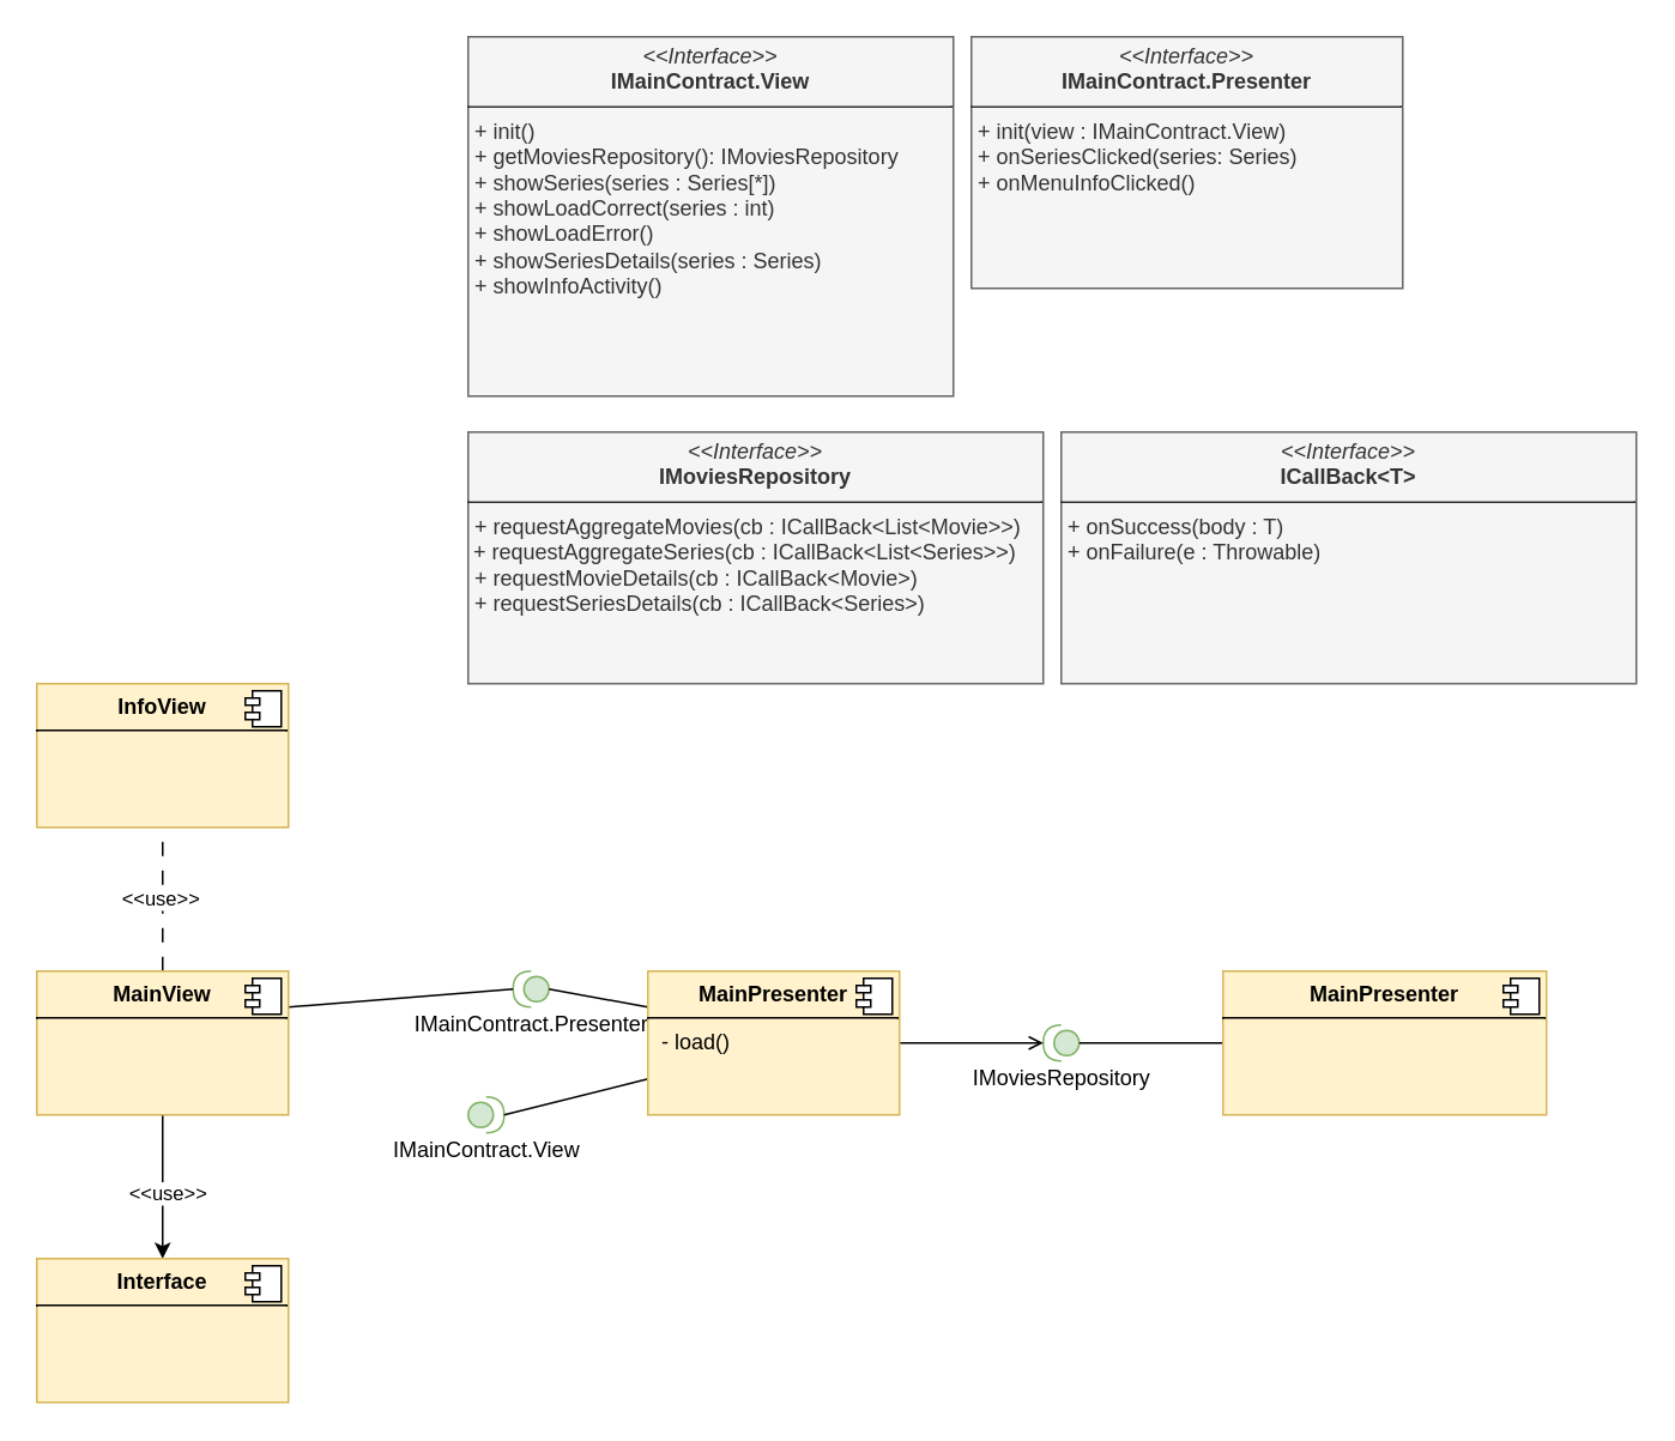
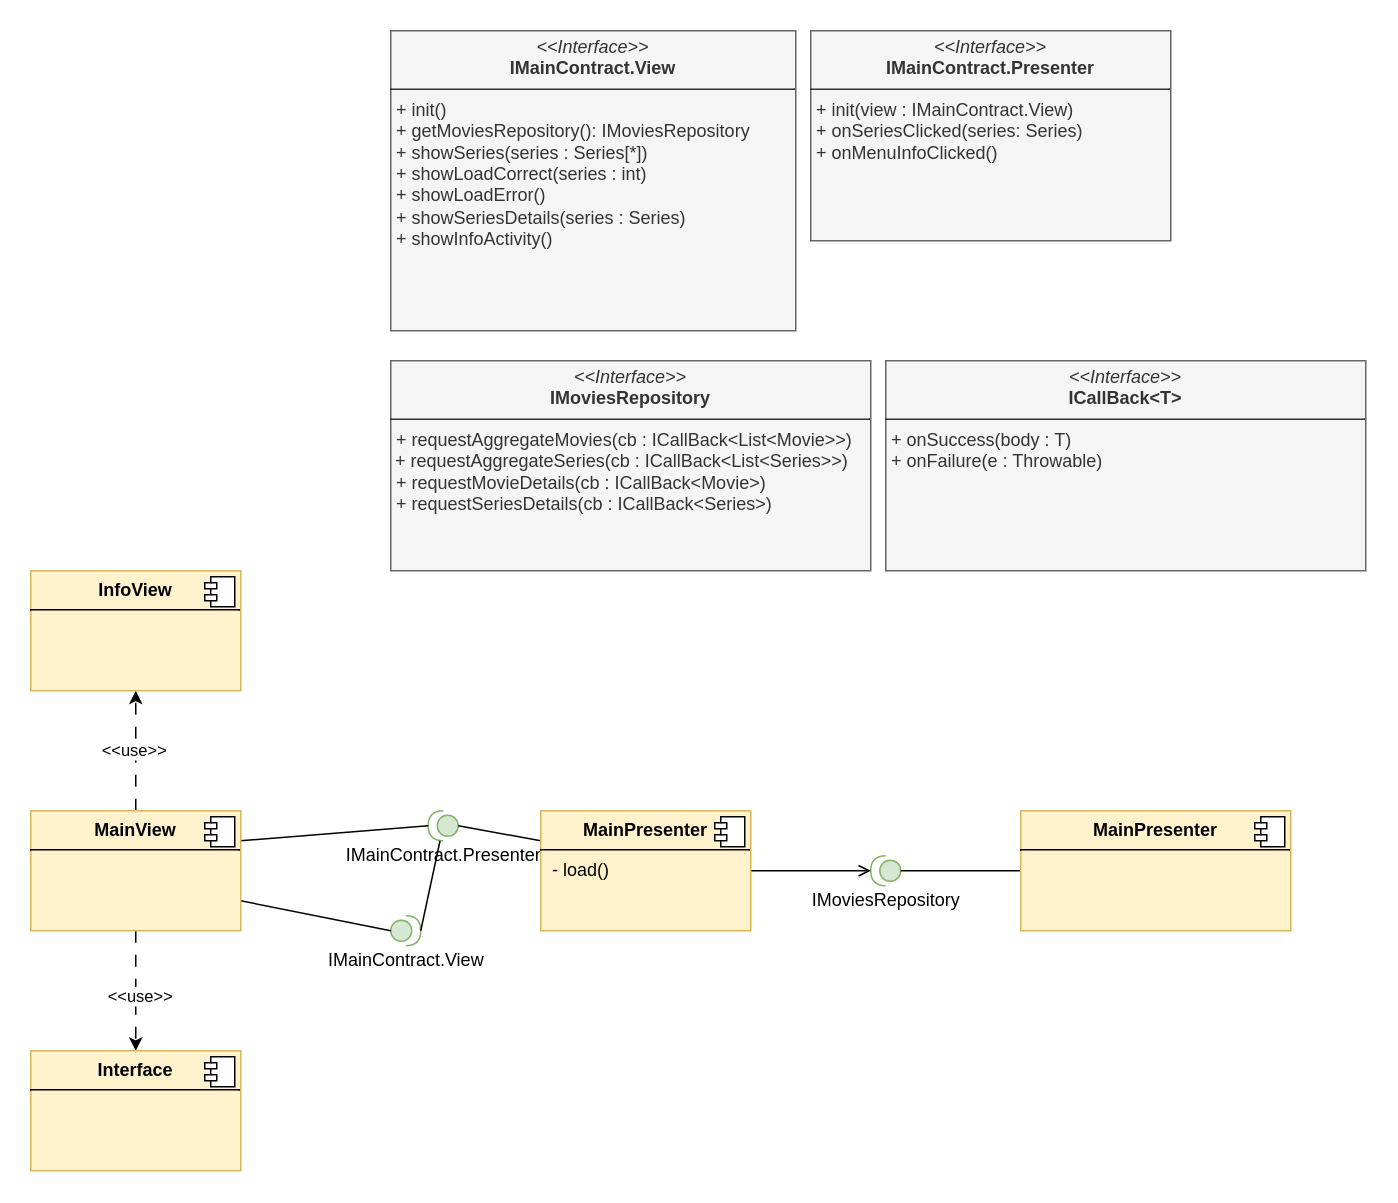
  <mxCell id="0" />
  <mxCell id="1" parent="0" />
  <mxCell id="2" value="&lt;p style=&quot;margin:0px;margin-top:4px;text-align:center;&quot;&gt;&lt;i&gt;&amp;lt;&amp;lt;Interface&amp;gt;&amp;gt;&lt;/i&gt;&lt;br&gt;&lt;b&gt;IMainContract.View&lt;/b&gt;&lt;/p&gt;&lt;hr size=&quot;1&quot; style=&quot;border-style:solid;&quot;&gt;&lt;p style=&quot;margin:0px;margin-left:4px;&quot;&gt;+ init()&lt;br&gt;+ getMoviesRepository(): IMoviesRepository&lt;/p&gt;&lt;p style=&quot;margin:0px;margin-left:4px;&quot;&gt;+ showSeries(series : Series[*])&lt;/p&gt;&lt;p style=&quot;margin:0px;margin-left:4px;&quot;&gt;+ showLoadCorrect(series : int)&lt;/p&gt;&lt;p style=&quot;margin:0px;margin-left:4px;&quot;&gt;+ showLoadError()&lt;/p&gt;&lt;p style=&quot;margin:0px;margin-left:4px;&quot;&gt;+ showSeriesDetails(series : Series)&lt;/p&gt;&lt;p style=&quot;margin:0px;margin-left:4px;&quot;&gt;+ showInfoActivity()&lt;/p&gt;" style="verticalAlign=top;align=left;overflow=fill;html=1;whiteSpace=wrap;fillColor=#f5f5f5;fontColor=#333333;strokeColor=#666666;" parent="1" vertex="1"><mxGeometry x="260" y="20" width="270" height="200" as="geometry" /></mxCell>
  <mxCell id="3" value="IMainContract.View" style="shape=providedRequiredInterface;html=1;verticalLabelPosition=bottom;sketch=0;fillColor=#d5e8d4;strokeColor=#82b366;" parent="1" vertex="1"><mxGeometry x="260" y="610" width="20" height="20" as="geometry" /></mxCell>
  <mxCell id="4" value="IMainContract.Presenter" style="shape=providedRequiredInterface;html=1;verticalLabelPosition=bottom;sketch=0;flipH=1;fillColor=#d5e8d4;strokeColor=#82b366;" parent="1" vertex="1"><mxGeometry x="285" y="540" width="20" height="20" as="geometry" /></mxCell>
  <mxCell id="5" value="" style="endArrow=none;html=1;rounded=0;entryX=1;entryY=0.5;entryDx=0;entryDy=0;entryPerimeter=0;exitX=1;exitY=0.25;exitDx=0;exitDy=0;" parent="1" source="16" target="4" edge="1"><mxGeometry width="50" height="50" relative="1" as="geometry"><mxPoint x="320" y="820" as="sourcePoint" /><mxPoint x="370" y="770" as="targetPoint" /></mxGeometry></mxCell>
+ <mxCell id="6" value="" style="endArrow=none;html=1;rounded=0;entryX=0;entryY=0.5;entryDx=0;entryDy=0;entryPerimeter=0;exitX=1;exitY=0.75;exitDx=0;exitDy=0;" parent="1" source="16" target="3" edge="1"><mxGeometry width="50" height="50" relative="1" as="geometry"><mxPoint x="160" y="608" as="sourcePoint" /><mxPoint x="280" y="650" as="targetPoint" /></mxGeometry></mxCell>
  <mxCell id="7" value="" style="endArrow=none;html=1;rounded=0;entryX=0;entryY=0.25;entryDx=0;entryDy=0;exitX=0;exitY=0.5;exitDx=0;exitDy=0;exitPerimeter=0;" parent="1" source="4" target="18" edge="1"><mxGeometry width="50" height="50" relative="1" as="geometry"><mxPoint x="320" y="820" as="sourcePoint" /><mxPoint x="370" y="770" as="targetPoint" /></mxGeometry></mxCell>
- <mxCell id="8" value="" style="endArrow=none;html=1;rounded=0;entryX=0;entryY=0.75;entryDx=0;entryDy=0;exitX=1;exitY=0.5;exitDx=0;exitDy=0;exitPerimeter=0;" parent="1" source="3" target="18" edge="1"><mxGeometry width="50" height="50" relative="1" as="geometry"><mxPoint x="290" y="700" as="sourcePoint" /><mxPoint x="380" y="723" as="targetPoint" /></mxGeometry></mxCell>
+ <mxCell id="8" value="" style="endArrow=none;html=1;rounded=0;exitX=1;exitY=0.5;exitDx=0;exitDy=0;exitPerimeter=0;" parent="1" source="3" target="4" edge="1"><mxGeometry width="50" height="50" relative="1" as="geometry"><mxPoint x="290" y="700" as="sourcePoint" /><mxPoint x="380" y="723" as="targetPoint" /></mxGeometry></mxCell>
  <mxCell id="9" value="IMoviesRepository" style="shape=providedRequiredInterface;html=1;verticalLabelPosition=bottom;sketch=0;flipH=1;fillColor=#d5e8d4;strokeColor=#82b366;" parent="1" vertex="1"><mxGeometry x="580" y="570" width="20" height="20" as="geometry" /></mxCell>
  <mxCell id="10" value="" style="endArrow=open;html=1;rounded=0;entryX=1;entryY=0.5;entryDx=0;entryDy=0;entryPerimeter=0;exitX=1;exitY=0.5;exitDx=0;exitDy=0;" parent="1" source="18" target="9" edge="1"><mxGeometry width="50" height="50" relative="1" as="geometry"><mxPoint x="470" y="820" as="sourcePoint" /><mxPoint x="520" y="770" as="targetPoint" /></mxGeometry></mxCell>
  <mxCell id="11" value="" style="endArrow=none;html=1;rounded=0;entryX=0;entryY=0.5;entryDx=0;entryDy=0;exitX=0;exitY=0.5;exitDx=0;exitDy=0;exitPerimeter=0;" parent="1" source="9" target="20" edge="1"><mxGeometry width="50" height="50" relative="1" as="geometry"><mxPoint x="570" y="650" as="sourcePoint" /><mxPoint x="640" y="650" as="targetPoint" /></mxGeometry></mxCell>
- <mxCell id="12" value="" style="edgeStyle=orthogonalEdgeStyle;rounded=0;orthogonalLoop=1;jettySize=auto;html=1;dashed=1;dashPattern=8 8;endArrow=none;" parent="1" source="16" target="27" edge="1"><mxGeometry relative="1" as="geometry" /></mxCell>
+ <mxCell id="12" value="" style="edgeStyle=orthogonalEdgeStyle;rounded=0;orthogonalLoop=1;jettySize=auto;html=1;dashed=1;dashPattern=8 8;" parent="1" source="16" target="27" edge="1"><mxGeometry relative="1" as="geometry" /></mxCell>
  <mxCell id="13" value="&amp;lt;&amp;lt;use&amp;gt;&amp;gt;" style="edgeLabel;html=1;align=center;verticalAlign=middle;resizable=0;points=[];" parent="12" vertex="1" connectable="0"><mxGeometry x="0.029" y="2" relative="1" as="geometry"><mxPoint as="offset" /></mxGeometry></mxCell>
- <mxCell id="14" value="" style="edgeStyle=orthogonalEdgeStyle;rounded=0;orthogonalLoop=1;jettySize=auto;html=1;dashed=0;dashPattern=8 8;" parent="1" source="16" target="25" edge="1"><mxGeometry relative="1" as="geometry" /></mxCell>
+ <mxCell id="14" value="" style="edgeStyle=orthogonalEdgeStyle;rounded=0;orthogonalLoop=1;jettySize=auto;html=1;dashed=1;dashPattern=8 8;" parent="1" source="16" target="25" edge="1"><mxGeometry relative="1" as="geometry" /></mxCell>
  <mxCell id="15" value="&amp;lt;&amp;lt;use&amp;gt;&amp;gt;" style="edgeLabel;html=1;align=center;verticalAlign=middle;resizable=0;points=[];" parent="14" vertex="1" connectable="0"><mxGeometry x="0.079" y="2" relative="1" as="geometry"><mxPoint as="offset" /></mxGeometry></mxCell>
  <mxCell id="16" value="&lt;p style=&quot;margin:0px;margin-top:6px;text-align:center;&quot;&gt;&lt;b&gt;MainView&lt;/b&gt;&lt;/p&gt;&lt;hr size=&quot;1&quot; style=&quot;border-style:solid;&quot;&gt;&lt;p style=&quot;margin:0px;margin-left:8px;&quot;&gt;&lt;br&gt;&lt;/p&gt;" style="align=left;overflow=fill;html=1;dropTarget=0;whiteSpace=wrap;fillColor=#fff2cc;strokeColor=#d6b656;" parent="1" vertex="1"><mxGeometry x="20" y="540" width="140" height="80" as="geometry" /></mxCell>
  <mxCell id="17" value="" style="shape=component;jettyWidth=8;jettyHeight=4;" parent="16" vertex="1"><mxGeometry x="1" width="20" height="20" relative="1" as="geometry"><mxPoint x="-24" y="4" as="offset" /></mxGeometry></mxCell>
  <mxCell id="18" value="&lt;p style=&quot;margin:0px;margin-top:6px;text-align:center;&quot;&gt;&lt;b&gt;MainPresenter&lt;/b&gt;&lt;/p&gt;&lt;hr size=&quot;1&quot; style=&quot;border-style:solid;&quot;&gt;&lt;p style=&quot;margin:0px;margin-left:8px;&quot;&gt;- load()&lt;/p&gt;" style="align=left;overflow=fill;html=1;dropTarget=0;whiteSpace=wrap;fillColor=#fff2cc;strokeColor=#d6b656;" parent="1" vertex="1"><mxGeometry x="360" y="540" width="140" height="80" as="geometry" /></mxCell>
  <mxCell id="19" value="" style="shape=component;jettyWidth=8;jettyHeight=4;" parent="18" vertex="1"><mxGeometry x="1" width="20" height="20" relative="1" as="geometry"><mxPoint x="-24" y="4" as="offset" /></mxGeometry></mxCell>
  <mxCell id="20" value="&lt;p style=&quot;margin:0px;margin-top:6px;text-align:center;&quot;&gt;&lt;b&gt;MainPresenter&lt;/b&gt;&lt;/p&gt;&lt;hr size=&quot;1&quot; style=&quot;border-style:solid;&quot;&gt;&lt;p style=&quot;margin:0px;margin-left:8px;&quot;&gt;&lt;br&gt;&lt;/p&gt;" style="align=left;overflow=fill;html=1;dropTarget=0;whiteSpace=wrap;fillColor=#fff2cc;strokeColor=#d6b656;" parent="1" vertex="1"><mxGeometry x="680" y="540" width="180" height="80" as="geometry" /></mxCell>
  <mxCell id="21" value="" style="shape=component;jettyWidth=8;jettyHeight=4;" parent="20" vertex="1"><mxGeometry x="1" width="20" height="20" relative="1" as="geometry"><mxPoint x="-24" y="4" as="offset" /></mxGeometry></mxCell>
  <mxCell id="22" value="&lt;p style=&quot;margin:0px;margin-top:4px;text-align:center;&quot;&gt;&lt;i&gt;&amp;lt;&amp;lt;Interface&amp;gt;&amp;gt;&lt;/i&gt;&lt;br&gt;&lt;b&gt;IMainContract.Presenter&lt;/b&gt;&lt;/p&gt;&lt;hr size=&quot;1&quot; style=&quot;border-style:solid;&quot;&gt;&lt;p style=&quot;margin:0px;margin-left:4px;&quot;&gt;+ init(view : IMainContract.View)&lt;br&gt;+ onSeriesClicked(series: Series)&lt;/p&gt;&lt;p style=&quot;margin:0px;margin-left:4px;&quot;&gt;+ onMenuInfoClicked()&lt;/p&gt;" style="verticalAlign=top;align=left;overflow=fill;html=1;whiteSpace=wrap;fillColor=#f5f5f5;fontColor=#333333;strokeColor=#666666;" parent="1" vertex="1"><mxGeometry x="540" y="20" width="240" height="140" as="geometry" /></mxCell>
  <mxCell id="23" value="&lt;p style=&quot;margin:0px;margin-top:4px;text-align:center;&quot;&gt;&lt;i&gt;&amp;lt;&amp;lt;Interface&amp;gt;&amp;gt;&lt;/i&gt;&lt;br&gt;&lt;b&gt;IMoviesRepository&lt;/b&gt;&lt;/p&gt;&lt;hr size=&quot;1&quot; style=&quot;border-style:solid;&quot;&gt;&lt;p style=&quot;margin:0px;margin-left:4px;&quot;&gt;+ requestAggregateMovies(cb : ICallBack&amp;lt;List&amp;lt;Movie&amp;gt;&amp;gt;)&lt;br&gt;&lt;/p&gt;&amp;nbsp;+ requestAggregateSeries(cb : ICallBack&amp;lt;List&amp;lt;Series&amp;gt;&amp;gt;)&lt;br&gt;&lt;p style=&quot;margin:0px;margin-left:4px;&quot;&gt;+ requestMovieDetails(cb : ICallBack&amp;lt;Movie&amp;gt;)&lt;br&gt;&lt;/p&gt;&lt;p style=&quot;margin:0px;margin-left:4px;&quot;&gt;+ requestSeriesDetails(cb : ICallBack&amp;lt;Series&amp;gt;)&lt;br&gt;&lt;/p&gt;" style="verticalAlign=top;align=left;overflow=fill;html=1;whiteSpace=wrap;fillColor=#f5f5f5;fontColor=#333333;strokeColor=#666666;" parent="1" vertex="1"><mxGeometry x="260" y="240" width="320" height="140" as="geometry" /></mxCell>
  <mxCell id="24" value="&lt;p style=&quot;margin:0px;margin-top:4px;text-align:center;&quot;&gt;&lt;i&gt;&amp;lt;&amp;lt;Interface&amp;gt;&amp;gt;&lt;/i&gt;&lt;br&gt;&lt;b&gt;ICallBack&amp;lt;T&amp;gt;&lt;/b&gt;&lt;/p&gt;&lt;hr size=&quot;1&quot; style=&quot;border-style:solid;&quot;&gt;&lt;p style=&quot;margin:0px;margin-left:4px;&quot;&gt;+ onSuccess(body : T)&lt;/p&gt;&lt;p style=&quot;margin:0px;margin-left:4px;&quot;&gt;+ onFailure(e : Throwable)&lt;/p&gt;" style="verticalAlign=top;align=left;overflow=fill;html=1;whiteSpace=wrap;fillColor=#f5f5f5;fontColor=#333333;strokeColor=#666666;" parent="1" vertex="1"><mxGeometry x="590" y="240" width="320" height="140" as="geometry" /></mxCell>
  <mxCell id="25" value="&lt;p style=&quot;margin:0px;margin-top:6px;text-align:center;&quot;&gt;&lt;b&gt;Interface&lt;/b&gt;&lt;/p&gt;&lt;hr size=&quot;1&quot; style=&quot;border-style:solid;&quot;&gt;&lt;p style=&quot;margin:0px;margin-left:8px;&quot;&gt;&lt;br&gt;&lt;/p&gt;" style="align=left;overflow=fill;html=1;dropTarget=0;whiteSpace=wrap;fillColor=#fff2cc;strokeColor=#d6b656;" parent="1" vertex="1"><mxGeometry x="20" y="700" width="140" height="80" as="geometry" /></mxCell>
  <mxCell id="26" value="" style="shape=component;jettyWidth=8;jettyHeight=4;" parent="25" vertex="1"><mxGeometry x="1" width="20" height="20" relative="1" as="geometry"><mxPoint x="-24" y="4" as="offset" /></mxGeometry></mxCell>
  <mxCell id="27" value="&lt;p style=&quot;margin:0px;margin-top:6px;text-align:center;&quot;&gt;&lt;b&gt;InfoView&lt;/b&gt;&lt;/p&gt;&lt;hr size=&quot;1&quot; style=&quot;border-style:solid;&quot;&gt;&lt;p style=&quot;margin:0px;margin-left:8px;&quot;&gt;&lt;br&gt;&lt;/p&gt;" style="align=left;overflow=fill;html=1;dropTarget=0;whiteSpace=wrap;fillColor=#fff2cc;strokeColor=#d6b656;" parent="1" vertex="1"><mxGeometry x="20" y="380" width="140" height="80" as="geometry" /></mxCell>
  <mxCell id="28" value="" style="shape=component;jettyWidth=8;jettyHeight=4;" parent="27" vertex="1"><mxGeometry x="1" width="20" height="20" relative="1" as="geometry"><mxPoint x="-24" y="4" as="offset" /></mxGeometry></mxCell>
